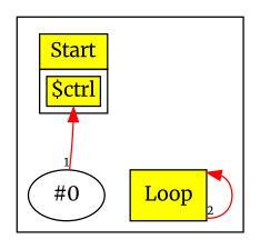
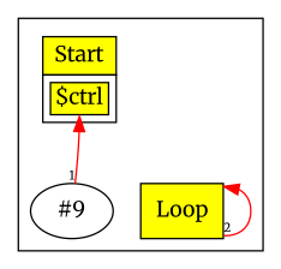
  digraph {
    compound=true
    concentrate=true
    fontname=Merriweather
    rankdir=BT
    node [fontname=Merriweather]
    edge [color=red fontname=Merriweather fontsize=8]
    n1 [fillcolor=yellow label=Loop shape=box style=filled]
    n2 [label=< 			<TABLE BORDER="0" CELLBORDER="1" CELLSPACING="0" CELLPADDING="4"> 			<TR><TD BGCOLOR="yellow">Start</TD></TR> 			<TR><TD> 				<TABLE BORDER="0" CELLBORDER="1" CELLSPACING="0"> 				<TR><TD PORT="p0" BGCOLOR="yellow">$ctrl</TD></TR> 				</TABLE> 			</TD></TR> 			</TABLE>> shape=plaintext]
-   n3 [label="#0"]
+   n3 [label="#9"]
    subgraph cluster_1 {
      n2
      n3
      subgraph sub_2 {
        rank=same
        n1
      }
    }
    n1 -> n1 [constraint=false taillabel=2]
    n3 -> n2 [headport=p0 taillabel=1]
  }
